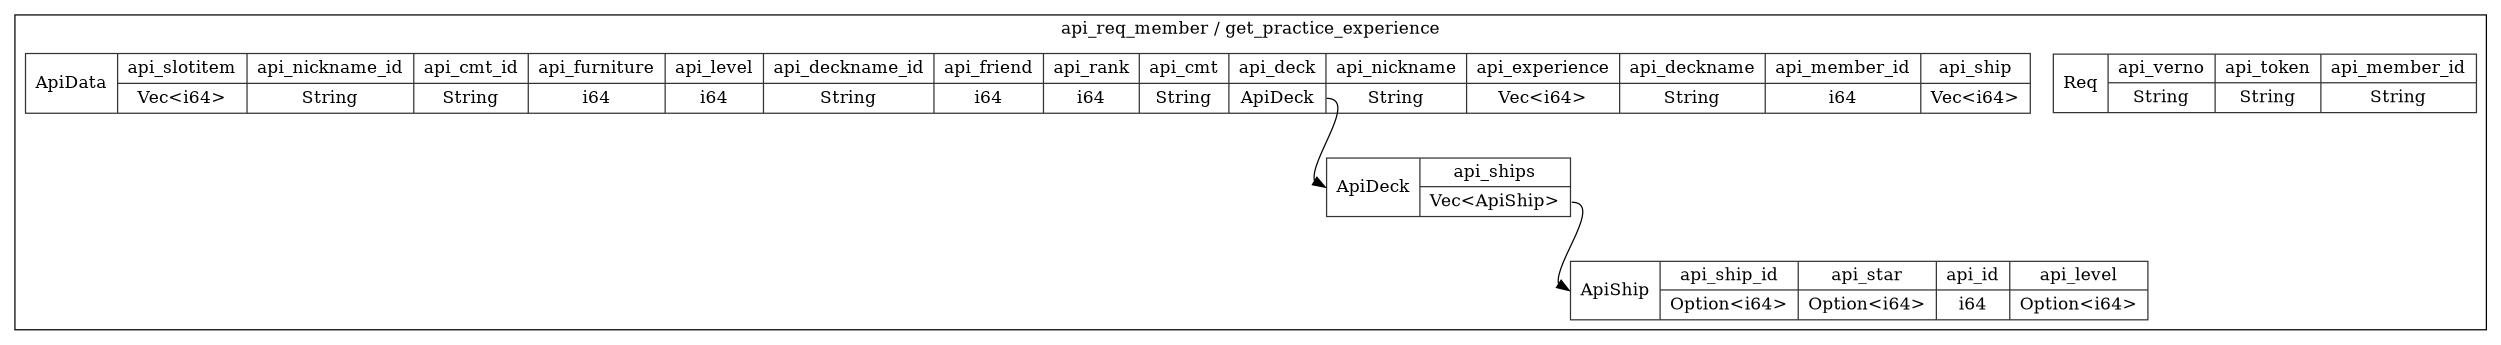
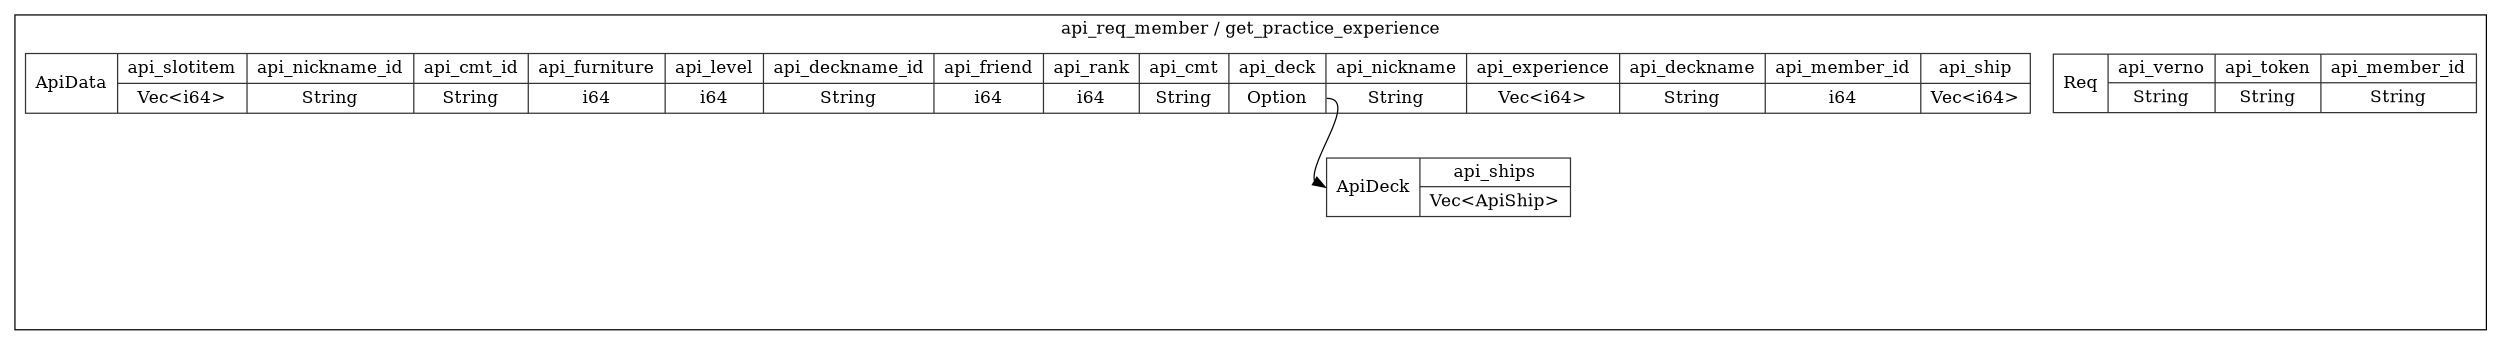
  digraph {
    rankdir=TB
    node [color=gray20 shape=record style=solid]
    n1 [label="<Req> Req  | { api_verno | <api_verno> String } | { api_token | <api_token> String } | { api_member_id | <api_member_id> String }"]
-   n2 [label="<ApiData> ApiData  | { api_slotitem | <api_slotitem> Vec\<i64\> } | { api_nickname_id | <api_nickname_id> String } | { api_cmt_id | <api_cmt_id> String } | { api_furniture | <api_furniture> i64 } | { api_level | <api_level> i64 } | { api_deckname_id | <api_deckname_id> String } | { api_friend | <api_friend> i64 } | { api_rank | <api_rank> i64 } | { api_cmt | <api_cmt> String } | { api_deck | <api_deck> ApiDeck } | { api_nickname | <api_nickname> String } | { api_experience | <api_experience> Vec\<i64\> } | { api_deckname | <api_deckname> String } | { api_member_id | <api_member_id> i64 } | { api_ship | <api_ship> Vec\<i64\> }"]
+   n2 [label="<ApiData> ApiData  | { api_slotitem | <api_slotitem> Vec\<i64\> } | { api_nickname_id | <api_nickname_id> String } | { api_cmt_id | <api_cmt_id> String } | { api_furniture | <api_furniture> i64 } | { api_level | <api_level> i64 } | { api_deckname_id | <api_deckname_id> String } | { api_friend | <api_friend> i64 } | { api_rank | <api_rank> i64 } | { api_cmt | <api_cmt> String } | { api_deck | <api_deck> Option } | { api_nickname | <api_nickname> String } | { api_experience | <api_experience> Vec\<i64\> } | { api_deckname | <api_deckname> String } | { api_member_id | <api_member_id> i64 } | { api_ship | <api_ship> Vec\<i64\> }"]
    n3 [label="<ApiDeck> ApiDeck  | { api_ships | <api_ships> Vec\<ApiShip\> }"]
-   n4 [label="<ApiShip> ApiShip  | { api_ship_id | <api_ship_id> Option\<i64\> } | { api_star | <api_star> Option\<i64\> } | { api_id | <api_id> i64 } | { api_level | <api_level> Option\<i64\> }"]
    subgraph cluster_1 {
      label="api_req_member / get_practice_experience"
      n1
      n2
      n3
-     n4
    }
    n2 -> n3 [headport="ApiDeck:w" tailport="api_deck:e"]
-   n3 -> n4 [headport="ApiShip:w" tailport="api_ships:e"]
  }
